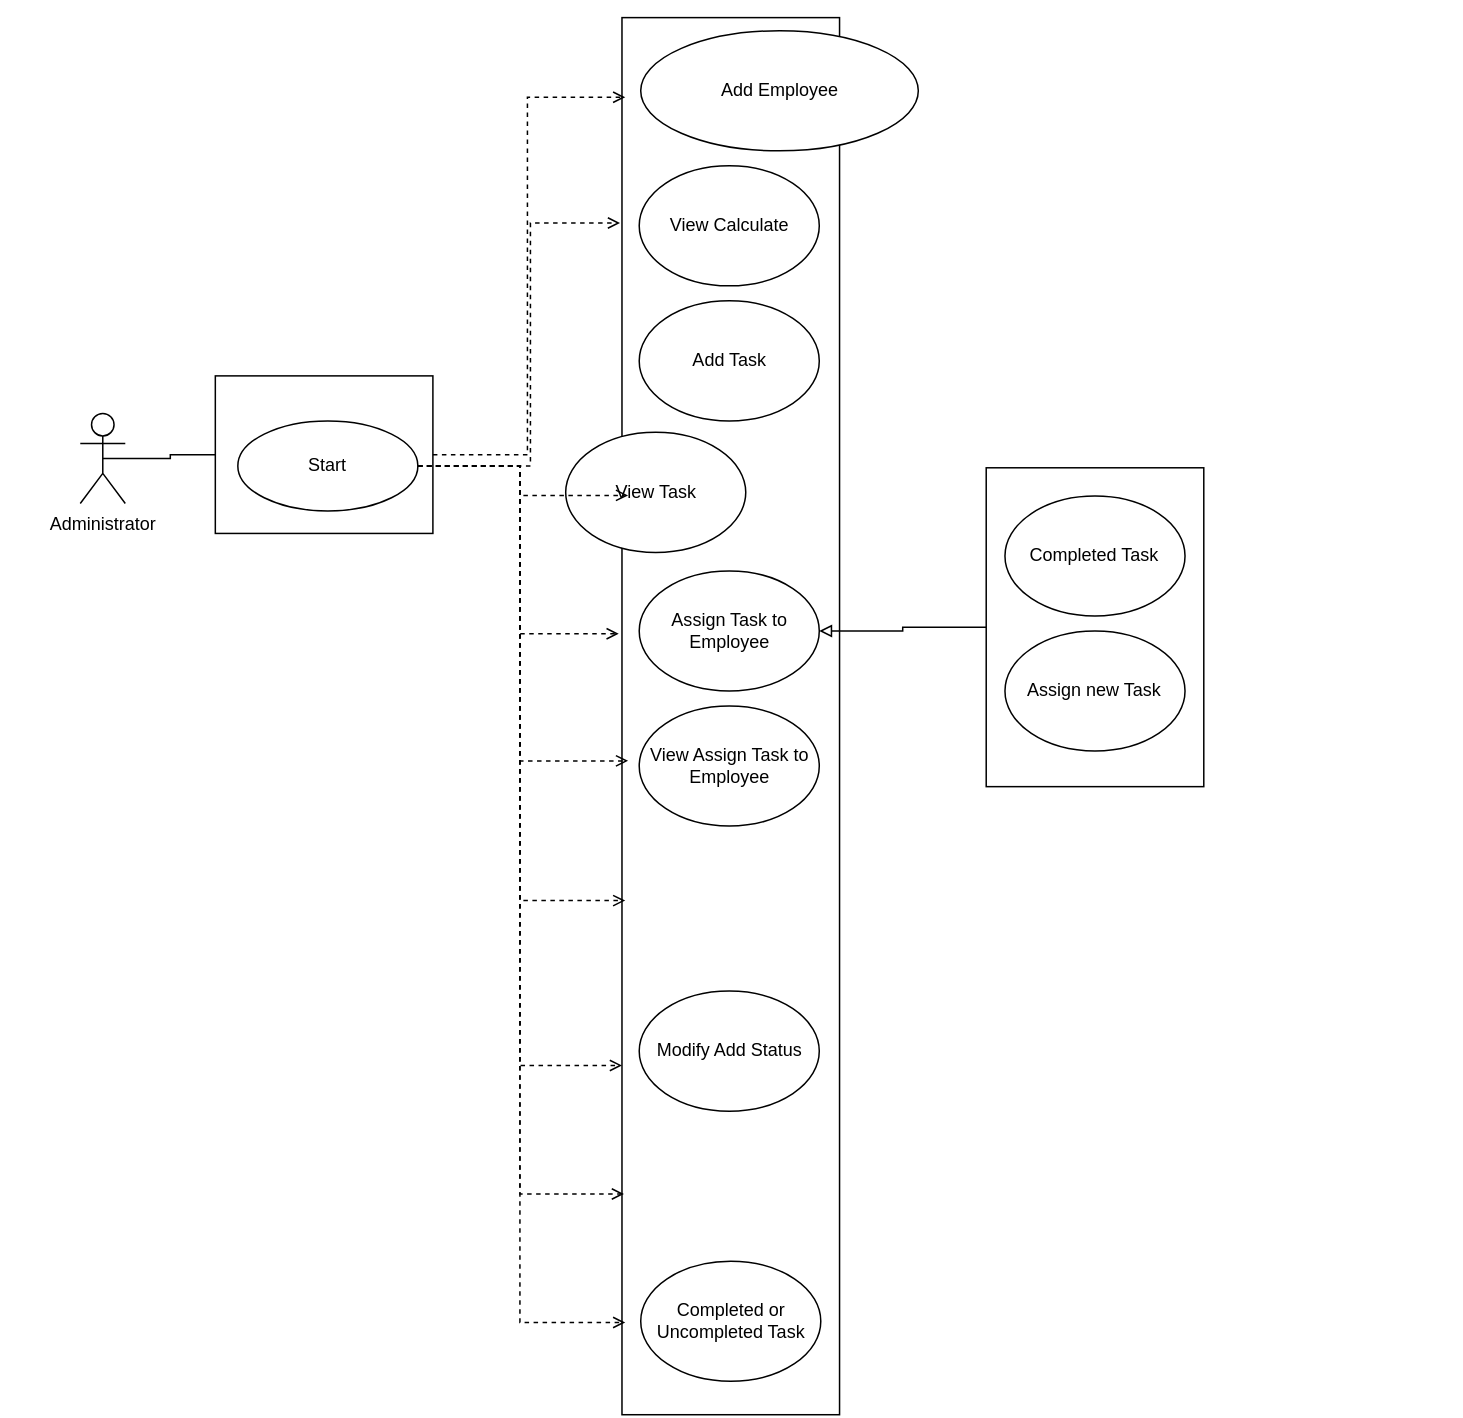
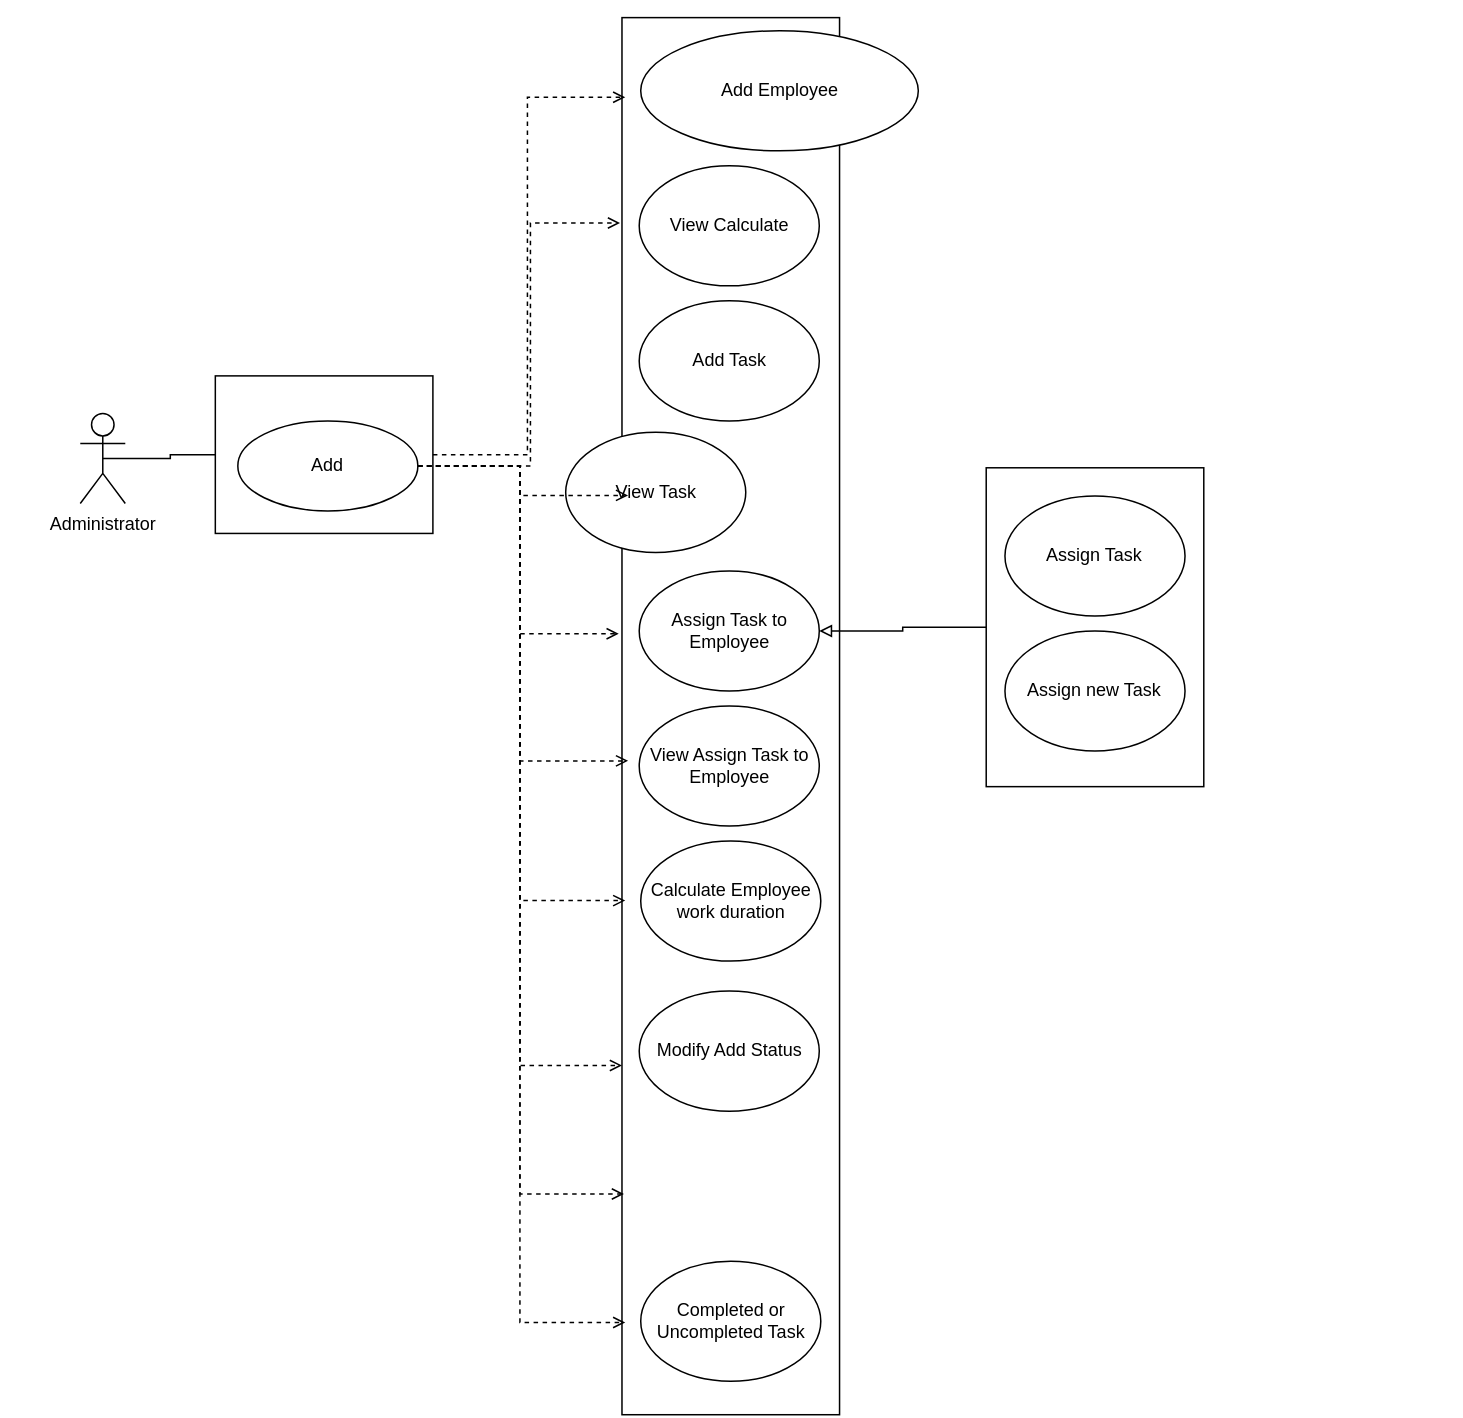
  <mxCell id="0" />
  <mxCell id="1" parent="0" />
  <mxCell id="2" style="edgeStyle=orthogonalEdgeStyle;rounded=0;orthogonalLoop=1;jettySize=auto;html=1;exitX=0.5;exitY=0.5;exitDx=0;exitDy=0;exitPerimeter=0;entryX=0.5;entryY=1;entryDx=0;entryDy=0;endArrow=none;startFill=0;" edge="1" parent="1" source="3" target="4"><mxGeometry relative="1" as="geometry" /></mxCell>
  <mxCell id="3" value="Administrator" style="shape=umlActor;verticalLabelPosition=bottom;verticalAlign=top;html=1;outlineConnect=0;" vertex="1" parent="1"><mxGeometry x="53" y="275" width="30" height="60" as="geometry" /></mxCell>
  <mxCell id="4" value="" style="rounded=0;whiteSpace=wrap;html=1;rotation=90;" vertex="1" parent="1"><mxGeometry x="163" y="230" width="105" height="145" as="geometry" /></mxCell>
  <mxCell id="5" style="edgeStyle=orthogonalEdgeStyle;rounded=0;orthogonalLoop=1;jettySize=auto;html=1;exitX=1;exitY=0.5;exitDx=0;exitDy=0;entryX=0.75;entryY=1;entryDx=0;entryDy=0;dashed=1;endArrow=open;endFill=0;" edge="1" parent="1" source="6" target="7"><mxGeometry relative="1" as="geometry" /></mxCell>
- <mxCell id="6" value="Start" style="ellipse;whiteSpace=wrap;html=1;" vertex="1" parent="1"><mxGeometry x="158" y="280" width="120" height="60" as="geometry" /></mxCell>
+ <mxCell id="6" value="Add" style="ellipse;whiteSpace=wrap;html=1;" vertex="1" parent="1"><mxGeometry x="158" y="280" width="120" height="60" as="geometry" /></mxCell>
  <mxCell id="7" value="" style="rounded=0;whiteSpace=wrap;html=1;rotation=90;" vertex="1" parent="1"><mxGeometry x="20.97" y="404.28" width="931.08" height="145" as="geometry" /></mxCell>
  <mxCell id="8" value="Add Employee" style="ellipse;whiteSpace=wrap;html=1;" vertex="1" parent="1"><mxGeometry x="426.5" y="20" width="185" height="80" as="geometry" /></mxCell>
  <mxCell id="9" value="View Calculate" style="ellipse;whiteSpace=wrap;html=1;" vertex="1" parent="1"><mxGeometry x="425.5" y="110" width="120" height="80" as="geometry" /></mxCell>
  <mxCell id="10" value="View Task" style="ellipse;whiteSpace=wrap;html=1;" vertex="1" parent="1"><mxGeometry x="376.5" y="287.62" width="120" height="80" as="geometry" /></mxCell>
  <mxCell id="11" value="Add Task" style="ellipse;whiteSpace=wrap;html=1;" vertex="1" parent="1"><mxGeometry x="425.5" y="200" width="120" height="80" as="geometry" /></mxCell>
  <mxCell id="12" value="Assign Task to Employee" style="ellipse;whiteSpace=wrap;html=1;" vertex="1" parent="1"><mxGeometry x="425.5" y="380" width="120" height="80" as="geometry" /></mxCell>
  <mxCell id="13" style="edgeStyle=orthogonalEdgeStyle;rounded=0;orthogonalLoop=1;jettySize=auto;html=1;exitX=0.5;exitY=1;exitDx=0;exitDy=0;endArrow=block;endFill=0;" edge="1" parent="1" source="14" target="12"><mxGeometry relative="1" as="geometry" /></mxCell>
  <mxCell id="14" value="&lt;span style=&quot;color: rgba(0, 0, 0, 0); font-family: monospace; font-size: 0px; text-align: start; text-wrap-mode: nowrap;&quot;&gt;%3CmxGraphModel%3E%3Croot%3E%3CmxCell%20id%3D%220%22%2F%3E%3CmxCell%20id%3D%221%22%20parent%3D%220%22%2F%3E%3CmxCell%20id%3D%222%22%20value%3D%22IdTask%22%20style%3D%22ellipse%3BwhiteSpace%3Dwrap%3Bhtml%3D1%3B%22%20vertex%3D%221%22%20parent%3D%221%22%3E%3CmxGeometry%20x%3D%221096%22%20y%3D%22-177.5%22%20width%3D%22120%22%20height%3D%2280%22%20as%3D%22geometry%22%2F%3E%3C%2FmxCell%3E%3C%2Froot%3E%3C%2FmxGraphModel%3E&lt;/span&gt;" style="rounded=0;whiteSpace=wrap;html=1;rotation=90;" vertex="1" parent="1"><mxGeometry x="623" y="345" width="212.5" height="145" as="geometry" /></mxCell>
- <mxCell id="15" value="Completed Task" style="ellipse;whiteSpace=wrap;html=1;" vertex="1" parent="1"><mxGeometry x="669.25" y="330" width="120" height="80" as="geometry" /></mxCell>
+ <mxCell id="15" value="Assign Task" style="ellipse;whiteSpace=wrap;html=1;" vertex="1" parent="1"><mxGeometry x="669.25" y="330" width="120" height="80" as="geometry" /></mxCell>
  <mxCell id="16" value="Assign new Task" style="ellipse;whiteSpace=wrap;html=1;" vertex="1" parent="1"><mxGeometry x="669.25" y="420" width="120" height="80" as="geometry" /></mxCell>
  <mxCell id="17" value="View Assign Task to Employee" style="ellipse;whiteSpace=wrap;html=1;" vertex="1" parent="1"><mxGeometry x="425.5" y="470" width="120" height="80" as="geometry" /></mxCell>
+ <mxCell id="18" value="Calculate Employee work duration" style="ellipse;whiteSpace=wrap;html=1;" vertex="1" parent="1"><mxGeometry x="426.51" y="560" width="120" height="80" as="geometry" /></mxCell>
  <mxCell id="19" value="Modify Add Status" style="ellipse;whiteSpace=wrap;html=1;" vertex="1" parent="1"><mxGeometry x="425.5" y="660" width="120" height="80" as="geometry" /></mxCell>
  <mxCell id="20" value="Completed or Uncompleted Task" style="ellipse;whiteSpace=wrap;html=1;" vertex="1" parent="1"><mxGeometry x="426.51" y="840" width="120" height="80" as="geometry" /></mxCell>
  <mxCell id="21" style="edgeStyle=orthogonalEdgeStyle;rounded=0;orthogonalLoop=1;jettySize=auto;html=1;exitX=0.5;exitY=0;exitDx=0;exitDy=0;entryX=0.057;entryY=0.985;entryDx=0;entryDy=0;entryPerimeter=0;dashed=1;endArrow=open;endFill=0;" edge="1" parent="1" source="4" target="7"><mxGeometry relative="1" as="geometry"><Array as="points"><mxPoint x="351" y="302" /><mxPoint x="351" y="64" /></Array></mxGeometry></mxCell>
  <mxCell id="22" style="edgeStyle=orthogonalEdgeStyle;rounded=0;orthogonalLoop=1;jettySize=auto;html=1;entryX=0.147;entryY=1.009;entryDx=0;entryDy=0;entryPerimeter=0;dashed=1;endArrow=open;endFill=0;" edge="1" parent="1" source="6" target="7"><mxGeometry relative="1" as="geometry"><Array as="points"><mxPoint x="353" y="310" /><mxPoint x="353" y="148" /></Array></mxGeometry></mxCell>
  <mxCell id="23" style="edgeStyle=orthogonalEdgeStyle;rounded=0;orthogonalLoop=1;jettySize=auto;html=1;exitX=1;exitY=0.5;exitDx=0;exitDy=0;entryX=0.342;entryY=0.972;entryDx=0;entryDy=0;entryPerimeter=0;dashed=1;endArrow=open;endFill=0;" edge="1" parent="1" source="6" target="7"><mxGeometry relative="1" as="geometry" /></mxCell>
  <mxCell id="24" style="edgeStyle=orthogonalEdgeStyle;rounded=0;orthogonalLoop=1;jettySize=auto;html=1;exitX=1;exitY=0.5;exitDx=0;exitDy=0;entryX=0.441;entryY=1.015;entryDx=0;entryDy=0;entryPerimeter=0;dashed=1;endArrow=open;endFill=0;" edge="1" parent="1" source="6" target="7"><mxGeometry relative="1" as="geometry" /></mxCell>
  <mxCell id="25" style="edgeStyle=orthogonalEdgeStyle;rounded=0;orthogonalLoop=1;jettySize=auto;html=1;exitX=1;exitY=0.5;exitDx=0;exitDy=0;entryX=0.532;entryY=0.972;entryDx=0;entryDy=0;entryPerimeter=0;dashed=1;endArrow=open;endFill=0;" edge="1" parent="1" source="6" target="7"><mxGeometry relative="1" as="geometry" /></mxCell>
  <mxCell id="26" style="edgeStyle=orthogonalEdgeStyle;rounded=0;orthogonalLoop=1;jettySize=auto;html=1;exitX=1;exitY=0.5;exitDx=0;exitDy=0;entryX=0.632;entryY=0.985;entryDx=0;entryDy=0;entryPerimeter=0;dashed=1;endArrow=open;endFill=0;" edge="1" parent="1" source="6" target="7"><mxGeometry relative="1" as="geometry" /></mxCell>
  <mxCell id="27" style="edgeStyle=orthogonalEdgeStyle;rounded=0;orthogonalLoop=1;jettySize=auto;html=1;exitX=1;exitY=0.5;exitDx=0;exitDy=0;entryX=0.842;entryY=0.991;entryDx=0;entryDy=0;entryPerimeter=0;dashed=1;endArrow=open;endFill=0;" edge="1" parent="1" source="6" target="7"><mxGeometry relative="1" as="geometry" /></mxCell>
  <mxCell id="28" style="edgeStyle=orthogonalEdgeStyle;rounded=0;orthogonalLoop=1;jettySize=auto;html=1;exitX=1;exitY=0.5;exitDx=0;exitDy=0;entryX=0.934;entryY=0.985;entryDx=0;entryDy=0;entryPerimeter=0;dashed=1;endArrow=open;endFill=0;" edge="1" parent="1" source="6" target="7"><mxGeometry relative="1" as="geometry" /></mxCell>
